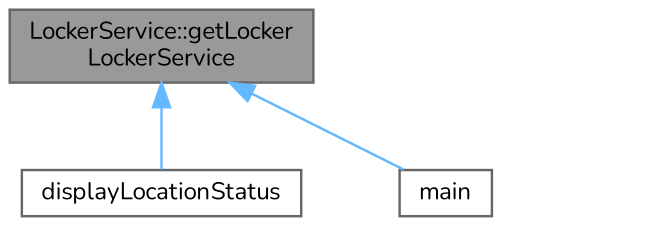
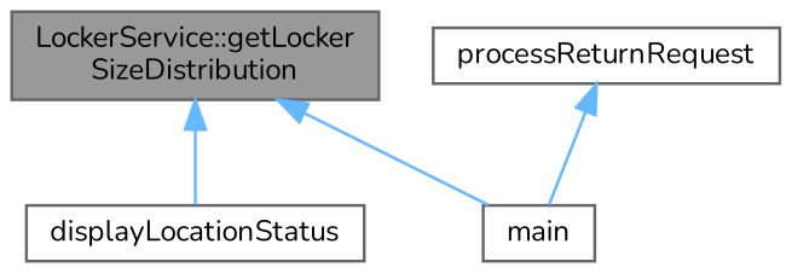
  digraph {
    fontname=Nunito
    rankdir=TB
    node [color=grey40 fillcolor=white fontname=Nunito fontsize=10 shape=box style=filled]
    edge [color=steelblue1 dir=back fontname=Nunito fontsize=10 labelfontname=Helvetica labelfontsize=10 style=solid]
-   n1 [color=gray40 fillcolor=grey60 fontcolor=black height=0.2 label="LockerService::getLocker\lLockerService" width=0.4]
+   n1 [color=gray40 fillcolor=grey60 fontcolor=black height=0.2 label="LockerService::getLocker\lSizeDistribution" width=0.4]
    n2 [height=0.2 label=displayLocationStatus width=0.4]
    n3 [height=0.2 label=main width=0.4]
+   n4 [height=0.2 label=processReturnRequest width=0.4]
    n1 -> n2
    n1 -> n3
+   n4 -> n3
  }
